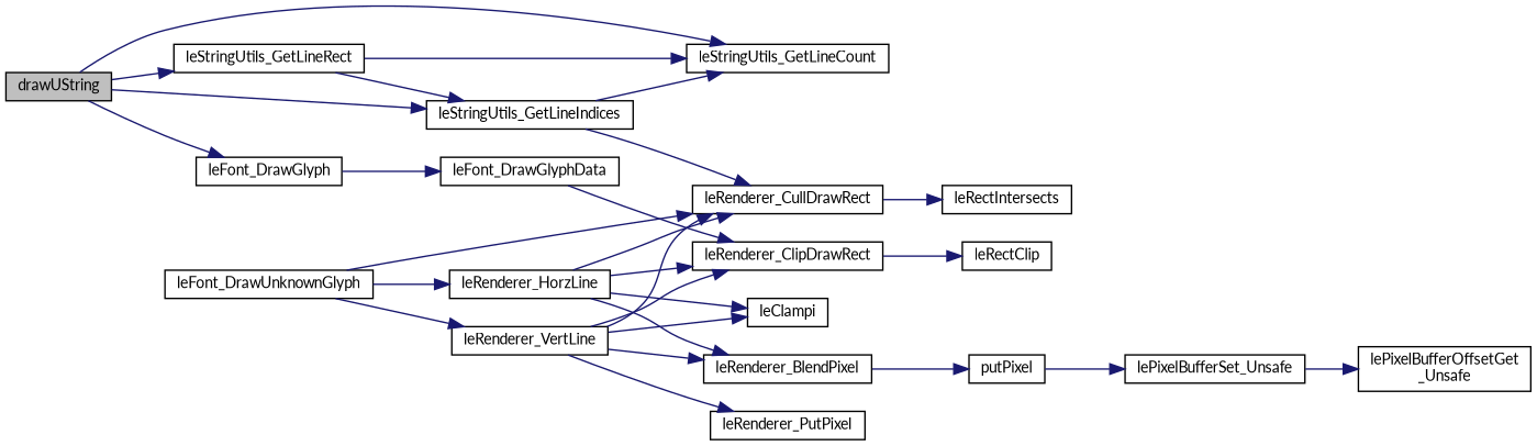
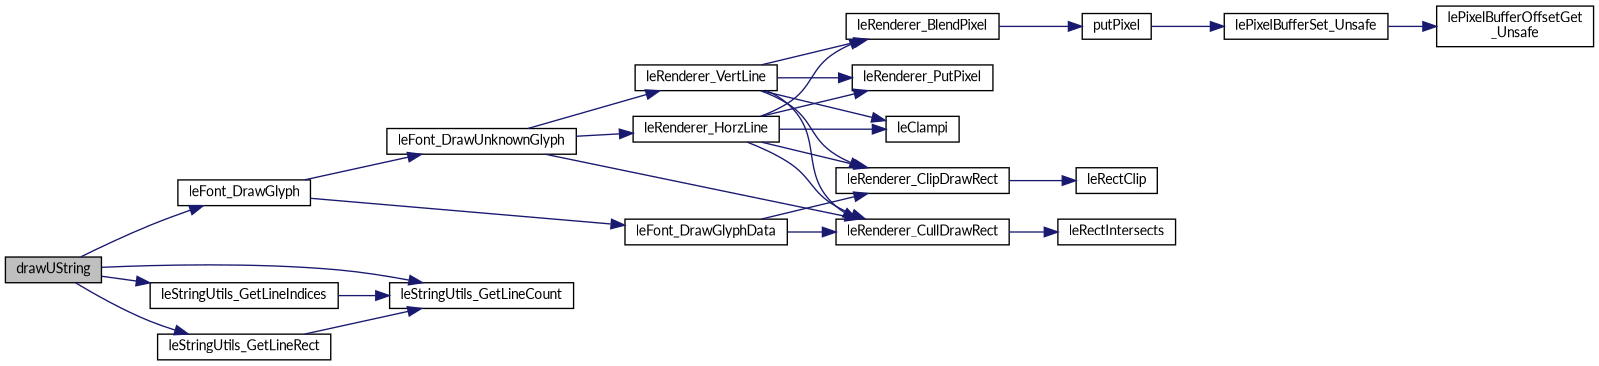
  digraph {
    fontname=Lato
    rankdir=LR
    node [color=black fillcolor=white fontname=Lato fontsize=10 shape=record style=filled]
    edge [color=midnightblue fontname=Lato fontsize=10 labelfontname=Helvetica labelfontsize=10 style=solid]
    n1 [fillcolor=grey75 fontcolor=black height=0.2 label=drawUString width=0.4]
    n2 [height=0.2 label=leFont_DrawGlyph width=0.4]
    n3 [height=0.2 label=leStringUtils_GetLineCount width=0.4]
    n4 [height=0.2 label=leStringUtils_GetLineIndices width=0.4]
    n5 [height=0.2 label=leStringUtils_GetLineRect width=0.4]
    n6 [height=0.2 label=leFont_DrawGlyphData width=0.4]
    n7 [height=0.2 label=leFont_DrawUnknownGlyph width=0.4]
    n8 [height=0.2 label=leRenderer_ClipDrawRect width=0.4]
    n9 [height=0.2 label=leRenderer_CullDrawRect width=0.4]
    n10 [height=0.2 label=leRenderer_HorzLine width=0.4]
    n11 [height=0.2 label=leRenderer_VertLine width=0.4]
    n12 [height=0.2 label=leRectClip width=0.4]
    n13 [height=0.2 label=leRectIntersects width=0.4]
    n14 [height=0.2 label=leClampi width=0.4]
    n15 [height=0.2 label=leRenderer_BlendPixel width=0.4]
    n16 [height=0.2 label=leRenderer_PutPixel width=0.4]
    n17 [height=0.2 label=putPixel width=0.4]
    n18 [height=0.2 label=lePixelBufferSet_Unsafe width=0.4]
    n19 [height=0.2 label="lePixelBufferOffsetGet\l_Unsafe" width=0.4]
    n1 -> n2
    n1 -> n3
    n1 -> n4
    n1 -> n5
    n2 -> n6
+   n2 -> n7
    n4 -> n3
    n5 -> n3
-   n5 -> n4
    n6 -> n8
-   n4 -> n9
+   n6 -> n9
    n7 -> n9
    n7 -> n10
    n7 -> n11
    n8 -> n12
    n9 -> n13
    n10 -> n8
    n10 -> n9
    n10 -> n14
    n10 -> n15
+   n10 -> n16
    n11 -> n8
    n11 -> n9
    n11 -> n14
    n11 -> n15
    n11 -> n16
    n15 -> n17
    n17 -> n18
    n18 -> n19
  }
